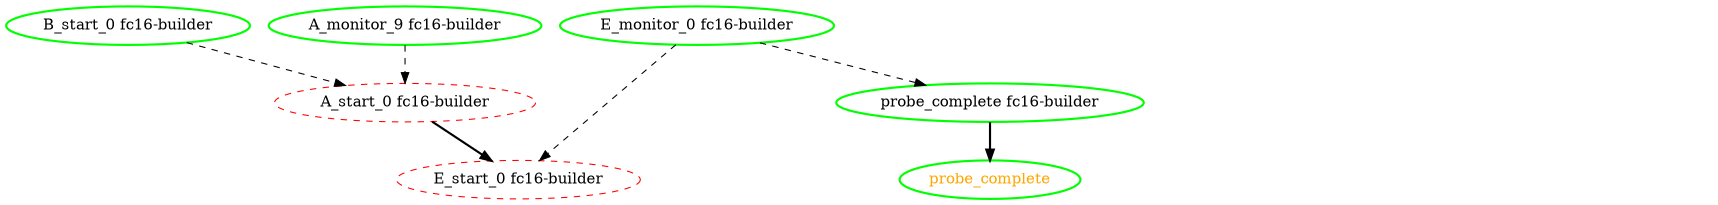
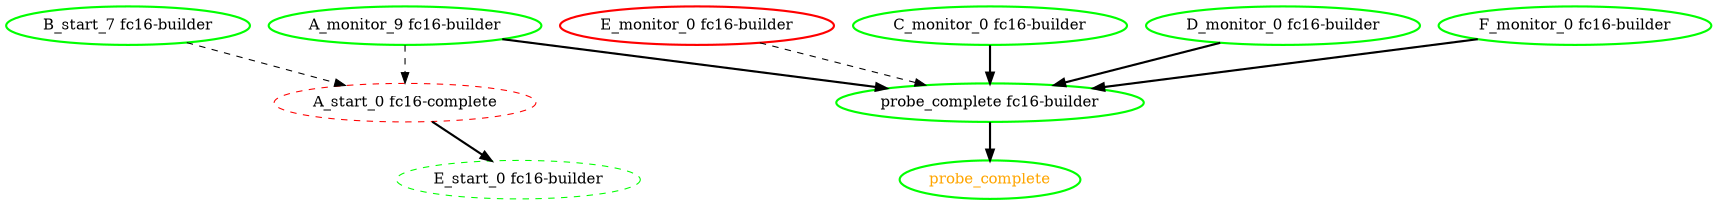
  digraph {
    node [color=green fontcolor=black style=bold]
    edge [style=bold]
    n1 [label="A_monitor_9 fc16-builder"]
-   "A_start_0 fc16-builder" [color=red style=dashed]
+   "A_start_0 fc16-builder" [color=red style=dashed label="A_start_0 fc16-complete"]
    "probe_complete fc16-builder"
-   "E_start_0 fc16-builder" [color=red style=dashed]
+   "E_start_0 fc16-builder" [style=dashed]
    probe_complete [fontcolor=orange]
-   "B_start_0 fc16-builder"
-   "E_monitor_0 fc16-builder"
+   "B_start_0 fc16-builder" [label="B_start_7 fc16-builder"]
+   "C_monitor_0 fc16-builder"
+   "D_monitor_0 fc16-builder"
+   "E_monitor_0 fc16-builder" [color=red]
+   "F_monitor_0 fc16-builder"
    n1 -> "A_start_0 fc16-builder" [style=dashed]
+   n1 -> "probe_complete fc16-builder"
    "A_start_0 fc16-builder" -> "E_start_0 fc16-builder"
    "probe_complete fc16-builder" -> probe_complete
    "B_start_0 fc16-builder" -> "A_start_0 fc16-builder" [style=dashed]
+   "C_monitor_0 fc16-builder" -> "probe_complete fc16-builder"
+   "D_monitor_0 fc16-builder" -> "probe_complete fc16-builder"
    "E_monitor_0 fc16-builder" -> "probe_complete fc16-builder" [style=dashed]
-   "E_monitor_0 fc16-builder" -> "E_start_0 fc16-builder" [style=dashed]
+   "F_monitor_0 fc16-builder" -> "probe_complete fc16-builder"
  }
